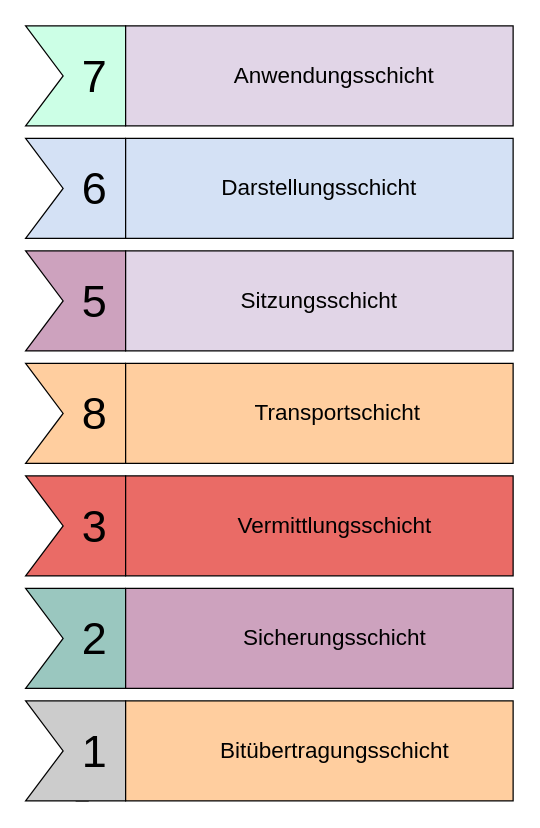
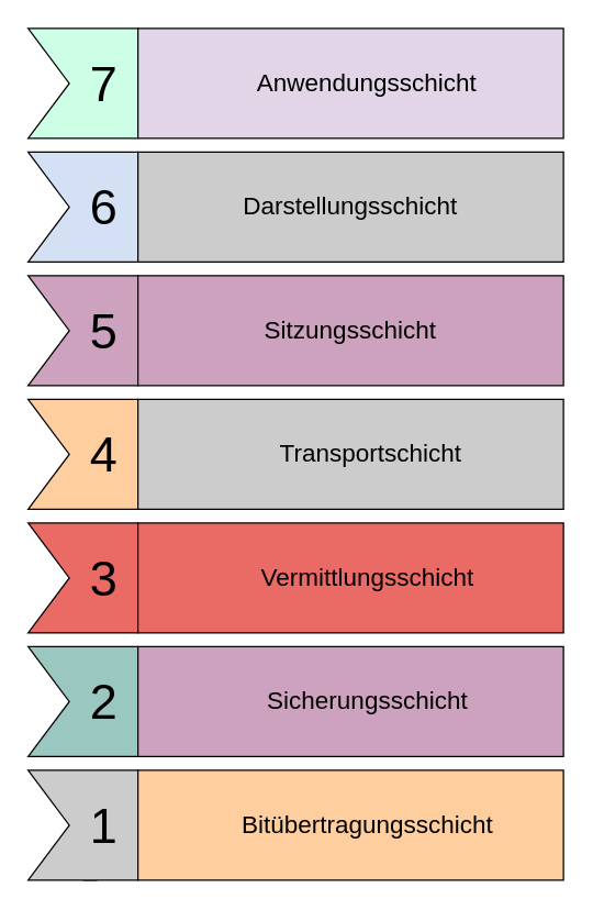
  <mxCell id="0" />
  <mxCell id="1" parent="0" />
  <mxCell id="2" style="edgeStyle=orthogonalEdgeStyle;rounded=0;orthogonalLoop=1;jettySize=auto;html=1;exitX=0;exitY=0;exitDx=40;exitDy=80;exitPerimeter=0;" edge="1" parent="1" source="3"><mxGeometry relative="1" as="geometry"><mxPoint x="70" y="630" as="targetPoint" /></mxGeometry></mxCell>
  <mxCell id="3" value="&lt;font style=&quot;font-size: 36px&quot;&gt;1&lt;/font&gt;" style="html=1;shadow=0;dashed=0;align=center;verticalAlign=middle;shape=mxgraph.arrows2.arrow;dy=0;dx=30;notch=30;fillColor=#CCCCCC;" vertex="1" parent="1"><mxGeometry x="20" y="560" width="110" height="80" as="geometry" /></mxCell>
  <mxCell id="4" value="&lt;font style=&quot;font-size: 36px&quot;&gt;2&lt;/font&gt;" style="html=1;shadow=0;dashed=0;align=center;verticalAlign=middle;shape=mxgraph.arrows2.arrow;dy=0;dx=30;notch=30;fillColor=#9AC7BF;" vertex="1" parent="1"><mxGeometry x="20" y="470" width="110" height="80" as="geometry" /></mxCell>
  <mxCell id="5" value="&lt;font style=&quot;font-size: 36px&quot;&gt;3&lt;/font&gt;" style="html=1;shadow=0;dashed=0;align=center;verticalAlign=middle;shape=mxgraph.arrows2.arrow;dy=0;dx=30;notch=30;fillColor=#EA6B66;" vertex="1" parent="1"><mxGeometry x="20" y="380" width="110" height="80" as="geometry" /></mxCell>
- <mxCell id="6" value="&lt;font style=&quot;font-size: 36px&quot;&gt;8&lt;/font&gt;" style="html=1;shadow=0;dashed=0;align=center;verticalAlign=middle;shape=mxgraph.arrows2.arrow;dy=0;dx=30;notch=30;fillColor=#FFCE9F;" vertex="1" parent="1"><mxGeometry x="20" y="290" width="110" height="80" as="geometry" /></mxCell>
+ <mxCell id="6" value="&lt;font style=&quot;font-size: 36px&quot;&gt;4&lt;/font&gt;" style="html=1;shadow=0;dashed=0;align=center;verticalAlign=middle;shape=mxgraph.arrows2.arrow;dy=0;dx=30;notch=30;fillColor=#FFCE9F;" vertex="1" parent="1"><mxGeometry x="20" y="290" width="110" height="80" as="geometry" /></mxCell>
  <mxCell id="7" value="&lt;font style=&quot;font-size: 36px&quot;&gt;5&lt;/font&gt;" style="html=1;shadow=0;dashed=0;align=center;verticalAlign=middle;shape=mxgraph.arrows2.arrow;dy=0;dx=30;notch=30;fillColor=#CDA2BE;" vertex="1" parent="1"><mxGeometry x="20" y="200" width="110" height="80" as="geometry" /></mxCell>
  <mxCell id="8" value="&lt;font style=&quot;font-size: 36px&quot;&gt;6&lt;/font&gt;" style="html=1;shadow=0;dashed=0;align=center;verticalAlign=middle;shape=mxgraph.arrows2.arrow;dy=0;dx=30;notch=30;fillColor=#D4E1F5;" vertex="1" parent="1"><mxGeometry x="20" y="110" width="110" height="80" as="geometry" /></mxCell>
  <mxCell id="9" value="&lt;font style=&quot;font-size: 36px&quot;&gt;7&lt;/font&gt;" style="html=1;shadow=0;dashed=0;align=center;verticalAlign=middle;shape=mxgraph.arrows2.arrow;dy=0;dx=30;notch=30;fillColor=#CCFFE6;" vertex="1" parent="1"><mxGeometry x="20" y="20" width="110" height="80" as="geometry" /></mxCell>
- <mxCell id="10" value="&lt;div align=&quot;center&quot;&gt;&lt;font style=&quot;font-size: 18px&quot;&gt;Darstellungsschicht&lt;/font&gt;&lt;/div&gt;" style="rounded=0;whiteSpace=wrap;html=1;fillColor=#D4E1F5;align=center;" vertex="1" parent="1"><mxGeometry x="100" y="110" width="310" height="80" as="geometry" /></mxCell>
+ <mxCell id="10" value="&lt;div align=&quot;center&quot;&gt;&lt;font style=&quot;font-size: 18px&quot;&gt;Darstellungsschicht&lt;/font&gt;&lt;/div&gt;" style="rounded=0;whiteSpace=wrap;html=1;fillColor=#cccccc;align=center;" vertex="1" parent="1"><mxGeometry x="100" y="110" width="310" height="80" as="geometry" /></mxCell>
  <mxCell id="11" value="&lt;div align=&quot;center&quot;&gt;&lt;font style=&quot;font-size: 18px&quot;&gt;&amp;nbsp;&amp;nbsp;&amp;nbsp;&amp;nbsp; Anwendungsschicht&lt;/font&gt;&lt;/div&gt;" style="rounded=0;whiteSpace=wrap;html=1;strokeColor=#000000;fillColor=#e1d5e7;align=center;" vertex="1" parent="1"><mxGeometry x="100" y="20" width="310" height="80" as="geometry" /></mxCell>
- <mxCell id="12" value="&lt;div align=&quot;center&quot;&gt;&lt;span style=&quot;font-size: 18px&quot;&gt;Sitzungsschicht&lt;/span&gt;&lt;/div&gt;" style="rounded=0;whiteSpace=wrap;html=1;fillColor=#e1d5e7;strokeColor=#000000;align=center;" vertex="1" parent="1"><mxGeometry x="100" y="200" width="310" height="80" as="geometry" /></mxCell>
- <mxCell id="13" value="&lt;div align=&quot;center&quot;&gt;&lt;font style=&quot;font-size: 18px&quot;&gt;&amp;nbsp;&amp;nbsp;&amp;nbsp;&amp;nbsp;&amp;nbsp; Transportschicht&lt;/font&gt;&lt;/div&gt;" style="rounded=0;whiteSpace=wrap;html=1;fillColor=#FFCE9F;align=center;" vertex="1" parent="1"><mxGeometry x="100" y="290" width="310" height="80" as="geometry" /></mxCell>
+ <mxCell id="12" value="&lt;div align=&quot;center&quot;&gt;&lt;span style=&quot;font-size: 18px&quot;&gt;Sitzungsschicht&lt;/span&gt;&lt;/div&gt;" style="rounded=0;whiteSpace=wrap;html=1;fillColor=#CDA2BE;strokeColor=#000000;align=center;" vertex="1" parent="1"><mxGeometry x="100" y="200" width="310" height="80" as="geometry" /></mxCell>
+ <mxCell id="13" value="&lt;div align=&quot;center&quot;&gt;&lt;font style=&quot;font-size: 18px&quot;&gt;&amp;nbsp;&amp;nbsp;&amp;nbsp;&amp;nbsp;&amp;nbsp; Transportschicht&lt;/font&gt;&lt;/div&gt;" style="rounded=0;whiteSpace=wrap;html=1;fillColor=#cccccc;align=center;" vertex="1" parent="1"><mxGeometry x="100" y="290" width="310" height="80" as="geometry" /></mxCell>
  <mxCell id="14" value="&lt;div align=&quot;center&quot;&gt;&lt;font style=&quot;font-size: 18px&quot;&gt;&amp;nbsp;&amp;nbsp;&amp;nbsp;&amp;nbsp; &lt;font style=&quot;font-size: 18px&quot;&gt;Vermittlungsschicht&lt;/font&gt;&lt;/font&gt;&lt;/div&gt;" style="rounded=0;whiteSpace=wrap;html=1;fillColor=#EA6B66;align=center;" vertex="1" parent="1"><mxGeometry x="100" y="380" width="310" height="80" as="geometry" /></mxCell>
  <mxCell id="15" value="&lt;div align=&quot;center&quot;&gt;&lt;font style=&quot;font-size: 18px&quot;&gt;&amp;nbsp;&amp;nbsp;&amp;nbsp;&amp;nbsp; Sicherungsschicht&lt;/font&gt;&lt;/div&gt;" style="rounded=0;whiteSpace=wrap;html=1;fillColor=#cda2be;align=center;" vertex="1" parent="1"><mxGeometry x="100" y="470" width="310" height="80" as="geometry" /></mxCell>
  <mxCell id="16" value="&lt;div align=&quot;center&quot;&gt;&lt;font style=&quot;font-size: 18px&quot;&gt;&amp;nbsp;&amp;nbsp;&amp;nbsp;&amp;nbsp; Bitübertragungsschicht&lt;/font&gt;&lt;/div&gt;" style="rounded=0;whiteSpace=wrap;html=1;strokeColor=#000000;fillColor=#ffce9f;align=center;" vertex="1" parent="1"><mxGeometry x="100" y="560" width="310" height="80" as="geometry" /></mxCell>
